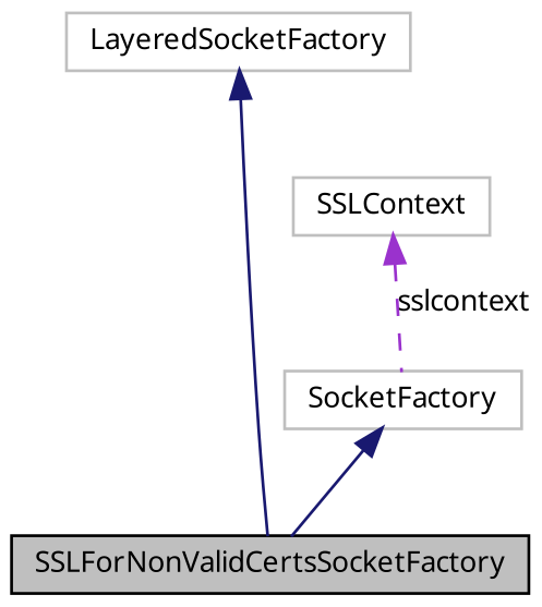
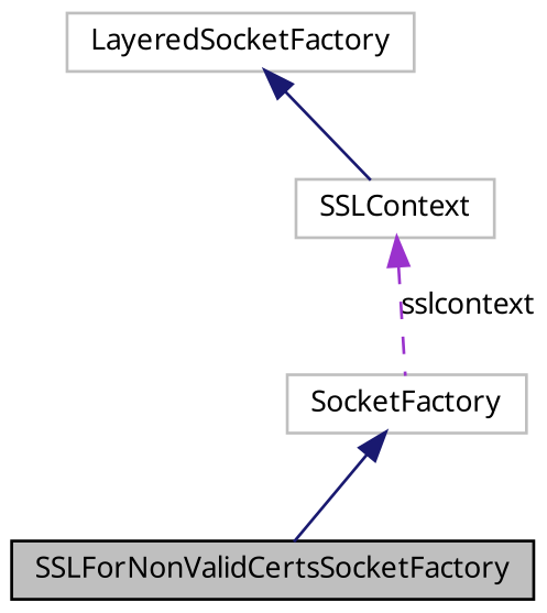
  digraph {
    node [color=grey75 fontname="FreeSans.ttf" fontsize=10 shape=record]
    edge [color=midnightblue dir=back fontname="FreeSans.ttf" fontsize=10 labelfontname="FreeSans.ttf" labelfontsize=10 style=solid]
    n1 [color=black fillcolor=grey75 fontcolor=black height=0.2 label=SSLForNonValidCertsSocketFactory style=filled width=0.4]
    n2 [height=0.2 label=SocketFactory width=0.4]
    n3 [height=0.2 label=LayeredSocketFactory width=0.4]
    n4 [height=0.2 label=SSLContext width=0.4]
    n2 -> n1
-   n3 -> n1
+   n3 -> n4
    n4 -> n2 [color=darkorchid3 label=sslcontext style=dashed]
  }
